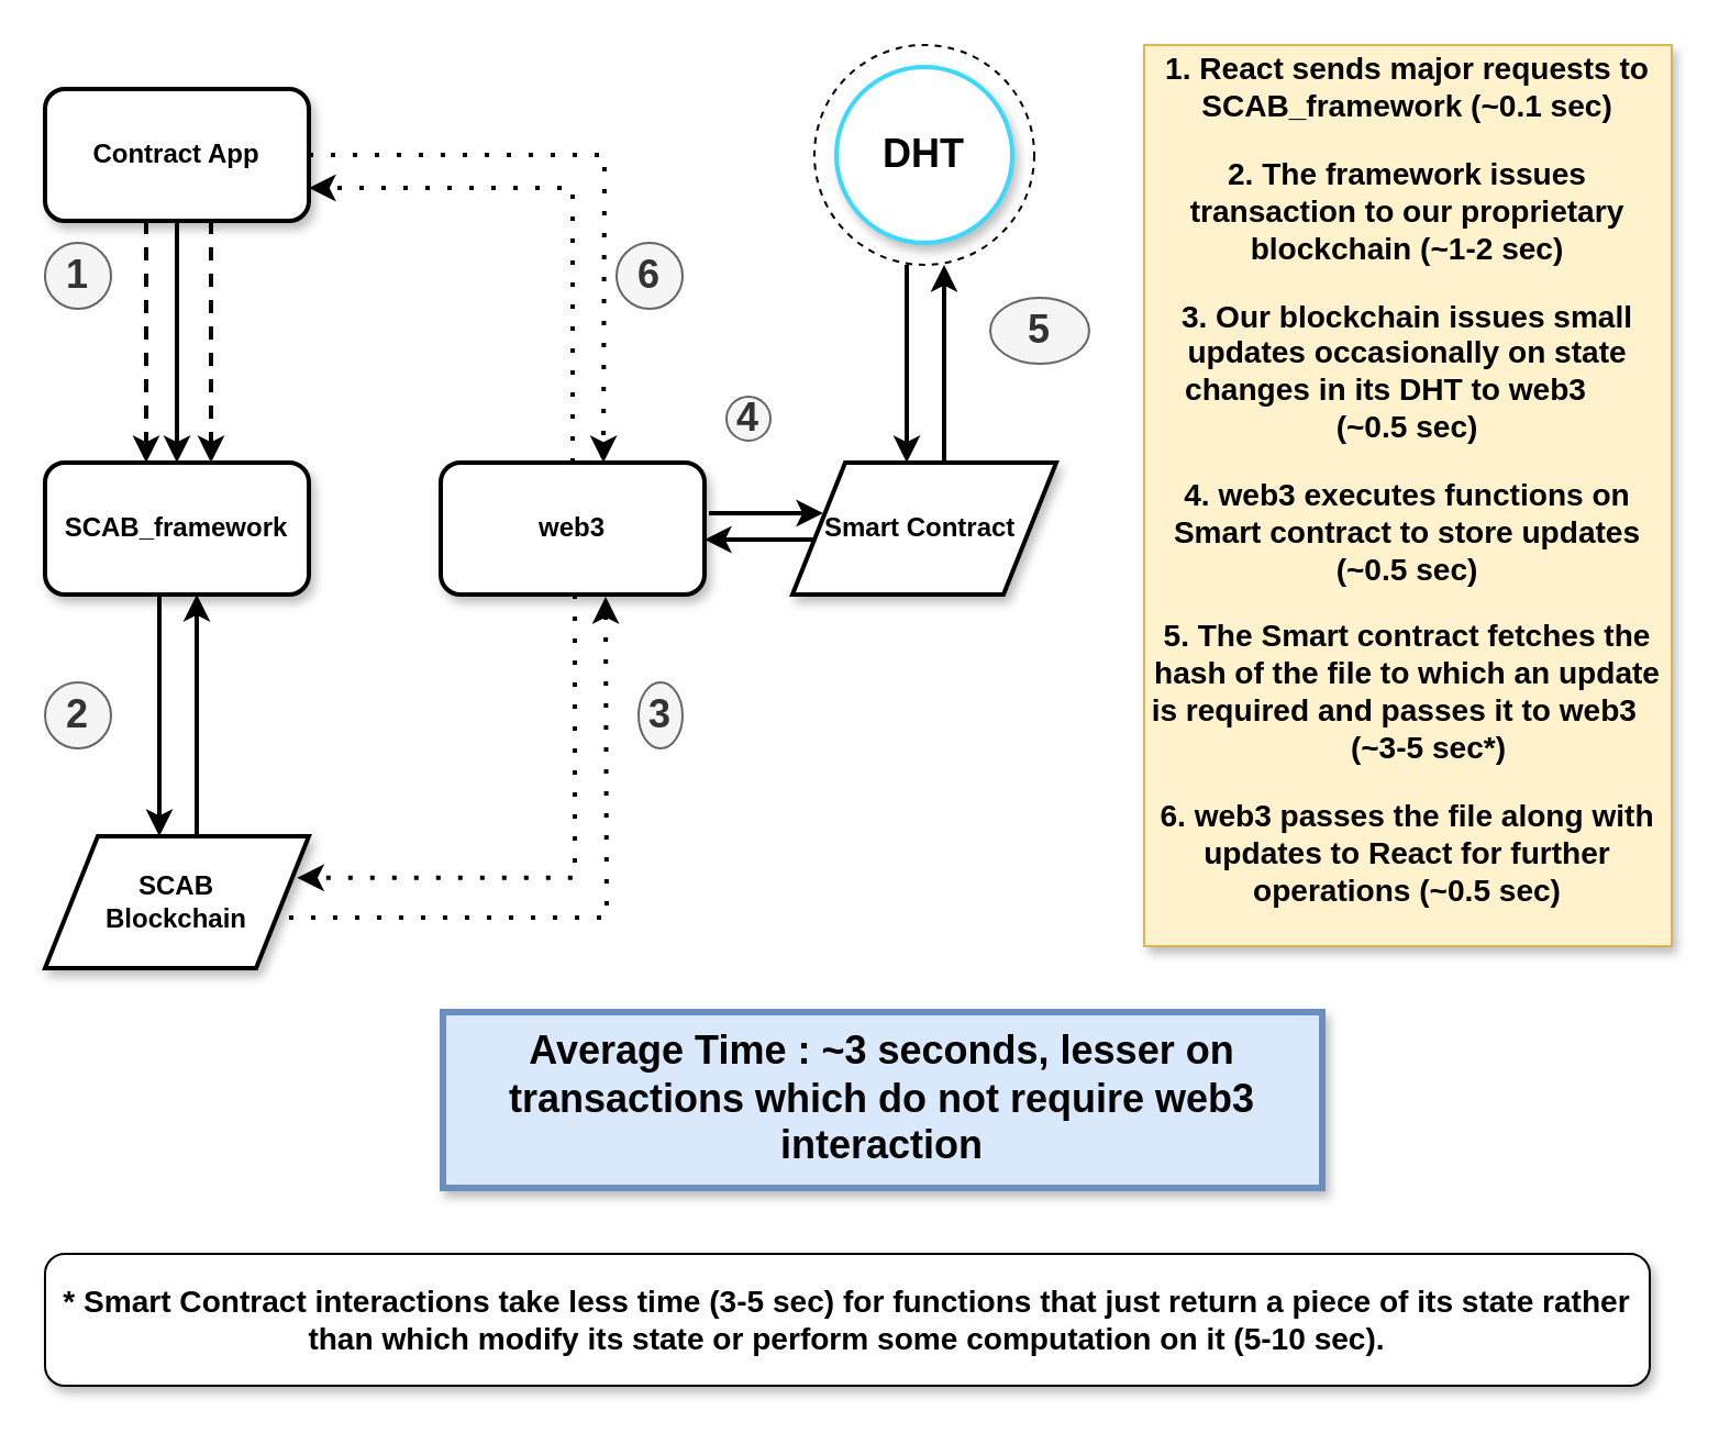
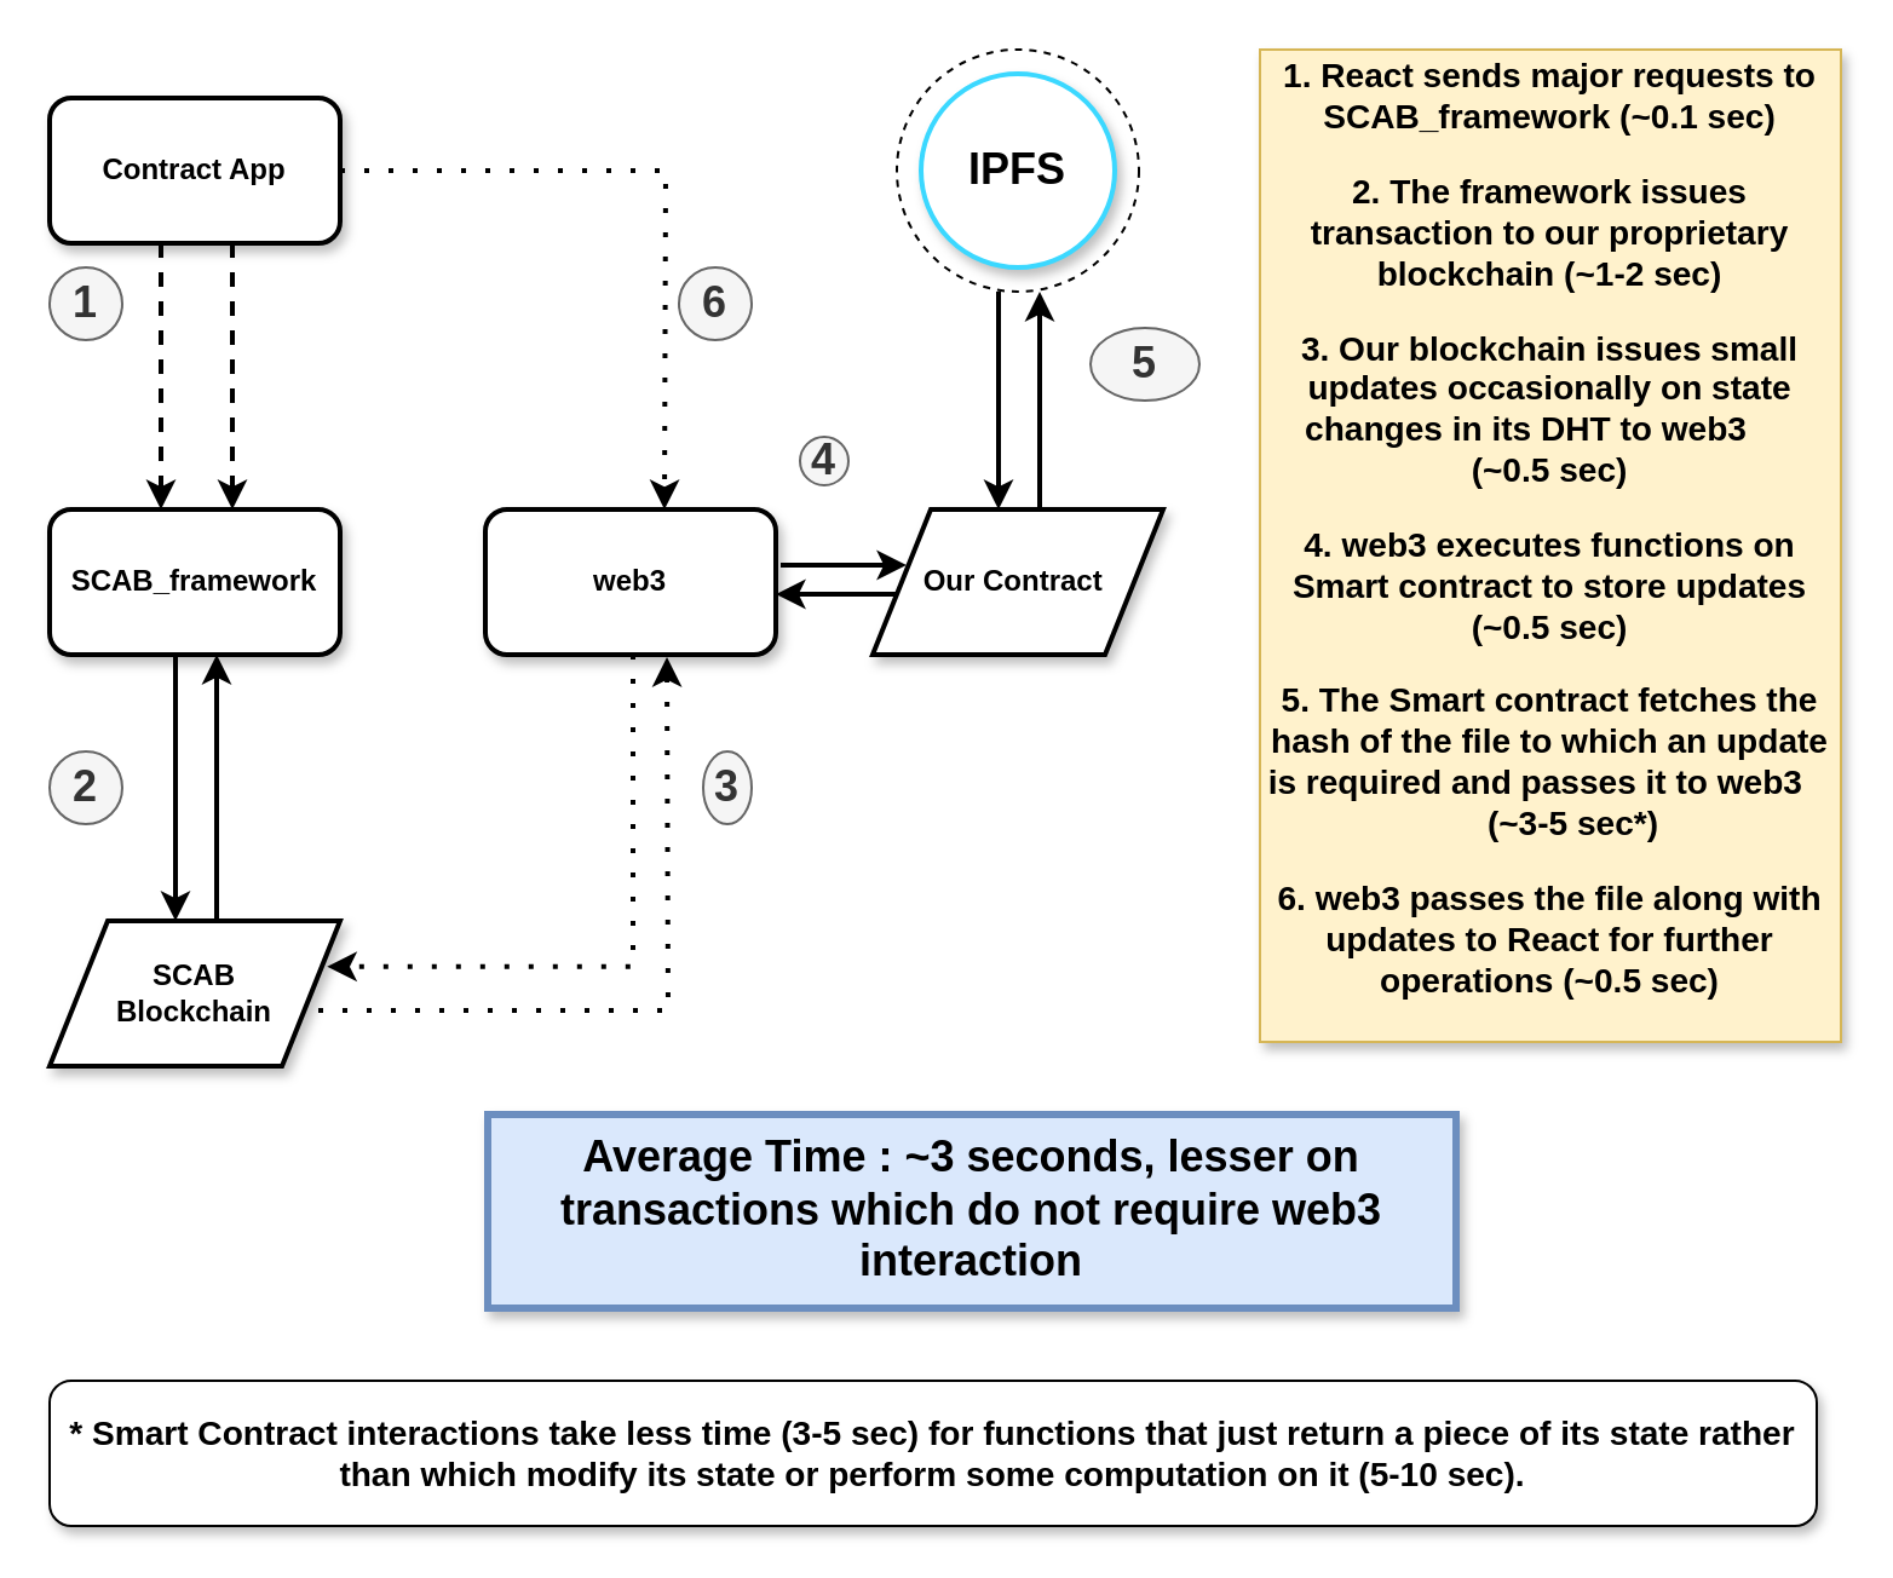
  <mxCell id="0" />
  <mxCell id="1" parent="0" />
- <mxCell id="2" style="edgeStyle=orthogonalEdgeStyle;rounded=0;orthogonalLoop=1;jettySize=auto;html=1;strokeWidth=2;" edge="1" parent="1" source="4" target="6"><mxGeometry relative="1" as="geometry" /></mxCell>
  <mxCell id="3" style="edgeStyle=orthogonalEdgeStyle;rounded=0;orthogonalLoop=1;jettySize=auto;html=1;dashed=1;dashPattern=1 4;strokeWidth=2;exitX=1;exitY=0.5;exitDx=0;exitDy=0;" edge="1" parent="1" source="4"><mxGeometry relative="1" as="geometry"><mxPoint x="154" y="70" as="sourcePoint" /><mxPoint x="274" y="210" as="targetPoint" /></mxGeometry></mxCell>
  <mxCell id="4" value="&lt;b&gt;Contract App&lt;/b&gt;" style="rounded=1;whiteSpace=wrap;html=1;shadow=1;strokeWidth=2;" vertex="1" parent="1"><mxGeometry x="20" y="40" width="120" height="60" as="geometry" /></mxCell>
  <mxCell id="5" style="edgeStyle=orthogonalEdgeStyle;rounded=0;orthogonalLoop=1;jettySize=auto;html=1;entryX=0.5;entryY=0;entryDx=0;entryDy=0;strokeWidth=2;" edge="1" parent="1"><mxGeometry relative="1" as="geometry"><mxPoint x="72" y="270" as="sourcePoint" /><mxPoint x="72" y="380" as="targetPoint" /></mxGeometry></mxCell>
  <mxCell id="6" value="&lt;b&gt;SCAB_framework&lt;/b&gt;" style="rounded=1;whiteSpace=wrap;html=1;shadow=1;strokeWidth=2;" vertex="1" parent="1"><mxGeometry x="20" y="210" width="120" height="60" as="geometry" /></mxCell>
  <mxCell id="7" style="edgeStyle=orthogonalEdgeStyle;rounded=0;orthogonalLoop=1;jettySize=auto;html=1;entryX=1;entryY=0.5;entryDx=0;entryDy=0;strokeWidth=2;" edge="1" parent="1"><mxGeometry relative="1" as="geometry"><mxPoint x="372" y="245" as="sourcePoint" /><mxPoint x="320" y="245" as="targetPoint" /></mxGeometry></mxCell>
  <mxCell id="8" style="edgeStyle=orthogonalEdgeStyle;rounded=0;orthogonalLoop=1;jettySize=auto;html=1;entryX=0.5;entryY=1;entryDx=0;entryDy=0;strokeWidth=2;" edge="1" parent="1"><mxGeometry relative="1" as="geometry"><mxPoint x="429" y="210" as="sourcePoint" /><mxPoint x="429" y="120" as="targetPoint" /></mxGeometry></mxCell>
- <mxCell id="9" value="&lt;b&gt;Smart Contract&amp;nbsp;&lt;/b&gt;" style="shape=parallelogram;perimeter=parallelogramPerimeter;whiteSpace=wrap;html=1;shadow=1;strokeWidth=2;" vertex="1" parent="1"><mxGeometry x="360" y="210" width="120" height="60" as="geometry" /></mxCell>
+ <mxCell id="9" value="&lt;b&gt;Our Contract&amp;nbsp;&lt;/b&gt;" style="shape=parallelogram;perimeter=parallelogramPerimeter;whiteSpace=wrap;html=1;shadow=1;strokeWidth=2;" vertex="1" parent="1"><mxGeometry x="360" y="210" width="120" height="60" as="geometry" /></mxCell>
  <mxCell id="10" value="&lt;h2&gt;1&lt;/h2&gt;" style="ellipse;whiteSpace=wrap;html=1;aspect=fixed;fillColor=#f5f5f5;strokeColor=#666666;fontColor=#333333;" vertex="1" parent="1"><mxGeometry x="20" y="110" width="30" height="30" as="geometry" /></mxCell>
  <mxCell id="11" value="&lt;h2&gt;2&lt;/h2&gt;" style="ellipse;whiteSpace=wrap;html=1;aspect=fixed;fillColor=#f5f5f5;strokeColor=#666666;fontColor=#333333;" vertex="1" parent="1"><mxGeometry x="20" y="310" width="30" height="30" as="geometry" /></mxCell>
  <mxCell id="12" value="&lt;h2&gt;3&lt;/h2&gt;" style="ellipse;whiteSpace=wrap;html=1;aspect=fixed;fillColor=#f5f5f5;strokeColor=#666666;fontColor=#333333;" vertex="1" parent="1"><mxGeometry x="290" y="310" width="20" height="30" as="geometry" /></mxCell>
  <mxCell id="13" value="&lt;h2&gt;6&lt;/h2&gt;" style="ellipse;whiteSpace=wrap;html=1;aspect=fixed;fillColor=#f5f5f5;strokeColor=#666666;fontColor=#333333;" vertex="1" parent="1"><mxGeometry x="280" y="110" width="30" height="30" as="geometry" /></mxCell>
  <mxCell id="14" value="&lt;h3&gt;1. React sends major requests to SCAB_framework (~0.1 sec)&lt;/h3&gt;&lt;div&gt;&lt;h3&gt;2. The framework issues transaction to our proprietary blockchain (~1-2 sec)&lt;/h3&gt;&lt;/div&gt;&lt;div&gt;&lt;h3&gt;3. Our blockchain issues small updates occasionally on state changes in its DHT to web3&amp;nbsp; &amp;nbsp; &amp;nbsp; (~0.5 sec)&lt;/h3&gt;&lt;/div&gt;&lt;div&gt;&lt;h3&gt;4. web3 executes functions on Smart contract to store updates (~0.5 sec)&lt;/h3&gt;&lt;/div&gt;&lt;div&gt;&lt;h3&gt;5. The Smart contract fetches the hash of the file to which an update is required and passes it to web3&amp;nbsp; &amp;nbsp; &amp;nbsp; &amp;nbsp; &amp;nbsp;(~3-5 sec*)&lt;/h3&gt;&lt;/div&gt;&lt;div&gt;&lt;h3&gt;6. web3 passes the file along with updates to React for further operations (~0.5 sec)&lt;/h3&gt;&lt;/div&gt;&lt;div&gt;&lt;br&gt;&lt;/div&gt;" style="rounded=0;whiteSpace=wrap;html=1;fillColor=#fff2cc;strokeColor=#d6b656;glass=0;shadow=1;comic=0;" vertex="1" parent="1"><mxGeometry x="520" y="20" width="240" height="410" as="geometry" /></mxCell>
  <mxCell id="15" value="&lt;h2&gt;Average Time : ~3 seconds, lesser on transactions which do not require web3 interaction&lt;/h2&gt;" style="rounded=0;whiteSpace=wrap;html=1;shadow=1;glass=0;comic=0;fillColor=#dae8fc;strokeColor=#6c8ebf;strokeWidth=3;" vertex="1" parent="1"><mxGeometry x="201" y="460" width="400" height="80" as="geometry" /></mxCell>
  <mxCell id="16" value="" style="endArrow=classic;html=1;strokeWidth=2;dashed=1;exitX=0.75;exitY=1;exitDx=0;exitDy=0;entryX=0.75;entryY=0;entryDx=0;entryDy=0;" edge="1" parent="1"><mxGeometry width="50" height="50" relative="1" as="geometry"><mxPoint x="95.5" y="100" as="sourcePoint" /><mxPoint x="95.5" y="210" as="targetPoint" /></mxGeometry></mxCell>
  <mxCell id="17" value="" style="endArrow=classic;html=1;strokeWidth=2;dashed=1;exitX=0.75;exitY=1;exitDx=0;exitDy=0;entryX=0.75;entryY=0;entryDx=0;entryDy=0;" edge="1" parent="1"><mxGeometry width="50" height="50" relative="1" as="geometry"><mxPoint x="66" y="100" as="sourcePoint" /><mxPoint x="66" y="210" as="targetPoint" /></mxGeometry></mxCell>
  <mxCell id="18" style="edgeStyle=orthogonalEdgeStyle;rounded=0;orthogonalLoop=1;jettySize=auto;html=1;entryX=0;entryY=0.5;entryDx=0;entryDy=0;strokeWidth=2;" edge="1" parent="1"><mxGeometry relative="1" as="geometry"><mxPoint x="322" y="233" as="sourcePoint" /><mxPoint x="374" y="233" as="targetPoint" /></mxGeometry></mxCell>
  <mxCell id="19" value="&lt;b&gt;web3&lt;/b&gt;" style="rounded=1;whiteSpace=wrap;html=1;shadow=1;strokeWidth=2;" vertex="1" parent="1"><mxGeometry x="200" y="210" width="120" height="60" as="geometry" /></mxCell>
  <mxCell id="20" style="edgeStyle=orthogonalEdgeStyle;rounded=0;orthogonalLoop=1;jettySize=auto;html=1;entryX=0.5;entryY=1;entryDx=0;entryDy=0;strokeWidth=2;" edge="1" parent="1"><mxGeometry relative="1" as="geometry"><mxPoint x="89" y="380" as="sourcePoint" /><mxPoint x="89" y="270" as="targetPoint" /></mxGeometry></mxCell>
  <mxCell id="21" style="edgeStyle=orthogonalEdgeStyle;rounded=0;orthogonalLoop=1;jettySize=auto;html=1;entryX=0.5;entryY=1;entryDx=0;entryDy=0;strokeWidth=2;dashed=1;dashPattern=1 4;exitX=0.925;exitY=0.617;exitDx=0;exitDy=0;exitPerimeter=0;" edge="1" parent="1" source="22"><mxGeometry relative="1" as="geometry"><mxPoint x="143" y="411" as="sourcePoint" /><mxPoint x="275" y="271" as="targetPoint" /></mxGeometry></mxCell>
  <mxCell id="22" value="&lt;b&gt;SCAB&lt;br&gt;Blockchain&lt;br&gt;&lt;/b&gt;" style="shape=parallelogram;perimeter=parallelogramPerimeter;whiteSpace=wrap;html=1;shadow=1;strokeWidth=2;" vertex="1" parent="1"><mxGeometry x="20" y="380" width="120" height="60" as="geometry" /></mxCell>
- <mxCell id="23" style="edgeStyle=orthogonalEdgeStyle;rounded=0;orthogonalLoop=1;jettySize=auto;html=1;dashed=1;dashPattern=1 4;strokeWidth=2;entryX=1;entryY=0.75;entryDx=0;entryDy=0;exitX=0.5;exitY=0;exitDx=0;exitDy=0;" edge="1" parent="1" source="19" target="4"><mxGeometry relative="1" as="geometry"><mxPoint x="290" y="-60" as="sourcePoint" /><mxPoint x="410" y="80" as="targetPoint" /></mxGeometry></mxCell>
  <mxCell id="24" style="edgeStyle=orthogonalEdgeStyle;rounded=0;orthogonalLoop=1;jettySize=auto;html=1;strokeWidth=2;dashed=1;dashPattern=1 4;entryX=1;entryY=0.75;entryDx=0;entryDy=0;elbow=vertical;" edge="1" parent="1"><mxGeometry relative="1" as="geometry"><mxPoint x="261" y="270" as="sourcePoint" /><mxPoint x="134.636" y="398.909" as="targetPoint" /><Array as="points"><mxPoint x="261" y="399" /></Array></mxGeometry></mxCell>
- <mxCell id="25" value="&lt;h2&gt;DHT&lt;/h2&gt;" style="ellipse;whiteSpace=wrap;html=1;aspect=fixed;rounded=0;shadow=1;glass=0;comic=0;strokeColor=#3BD8FF;strokeWidth=2;" vertex="1" parent="1"><mxGeometry x="380" y="30" width="80" height="80" as="geometry" /></mxCell>
+ <mxCell id="25" value="&lt;h2&gt;IPFS&lt;/h2&gt;" style="ellipse;whiteSpace=wrap;html=1;aspect=fixed;rounded=0;shadow=1;glass=0;comic=0;strokeColor=#3BD8FF;strokeWidth=2;" vertex="1" parent="1"><mxGeometry x="380" y="30" width="80" height="80" as="geometry" /></mxCell>
  <mxCell id="26" style="edgeStyle=orthogonalEdgeStyle;rounded=0;orthogonalLoop=1;jettySize=auto;html=1;entryX=0.5;entryY=0;entryDx=0;entryDy=0;strokeWidth=2;" edge="1" parent="1"><mxGeometry relative="1" as="geometry"><mxPoint x="412" y="120" as="sourcePoint" /><mxPoint x="412" y="210" as="targetPoint" /></mxGeometry></mxCell>
  <mxCell id="27" value="" style="ellipse;whiteSpace=wrap;html=1;aspect=fixed;rounded=0;shadow=0;glass=0;comic=0;strokeColor=#000000;strokeWidth=1;fillColor=none;dashed=1;" vertex="1" parent="1"><mxGeometry x="370" y="20" width="100" height="100" as="geometry" /></mxCell>
  <mxCell id="28" value="&lt;h2&gt;4&lt;/h2&gt;" style="ellipse;whiteSpace=wrap;html=1;aspect=fixed;fillColor=#f5f5f5;strokeColor=#666666;fontColor=#333333;" vertex="1" parent="1"><mxGeometry x="330" y="180" width="20" height="20" as="geometry" /></mxCell>
  <mxCell id="29" value="&lt;h2&gt;5&lt;/h2&gt;" style="ellipse;whiteSpace=wrap;html=1;aspect=fixed;fillColor=#f5f5f5;strokeColor=#666666;fontColor=#333333;" vertex="1" parent="1"><mxGeometry x="450" y="135" width="45" height="30" as="geometry" /></mxCell>
  <mxCell id="30" value="&lt;h3&gt;* Smart Contract interactions take less time (3-5 sec) for functions that just return a piece of its state rather than which modify its state or perform some computation on it (5-10 sec).&lt;/h3&gt;" style="rounded=1;whiteSpace=wrap;html=1;shadow=1;glass=0;comic=0;strokeWidth=1;fillColor=#ffffff;gradientColor=none;" vertex="1" parent="1"><mxGeometry x="20" y="570" width="730" height="60" as="geometry" /></mxCell>
